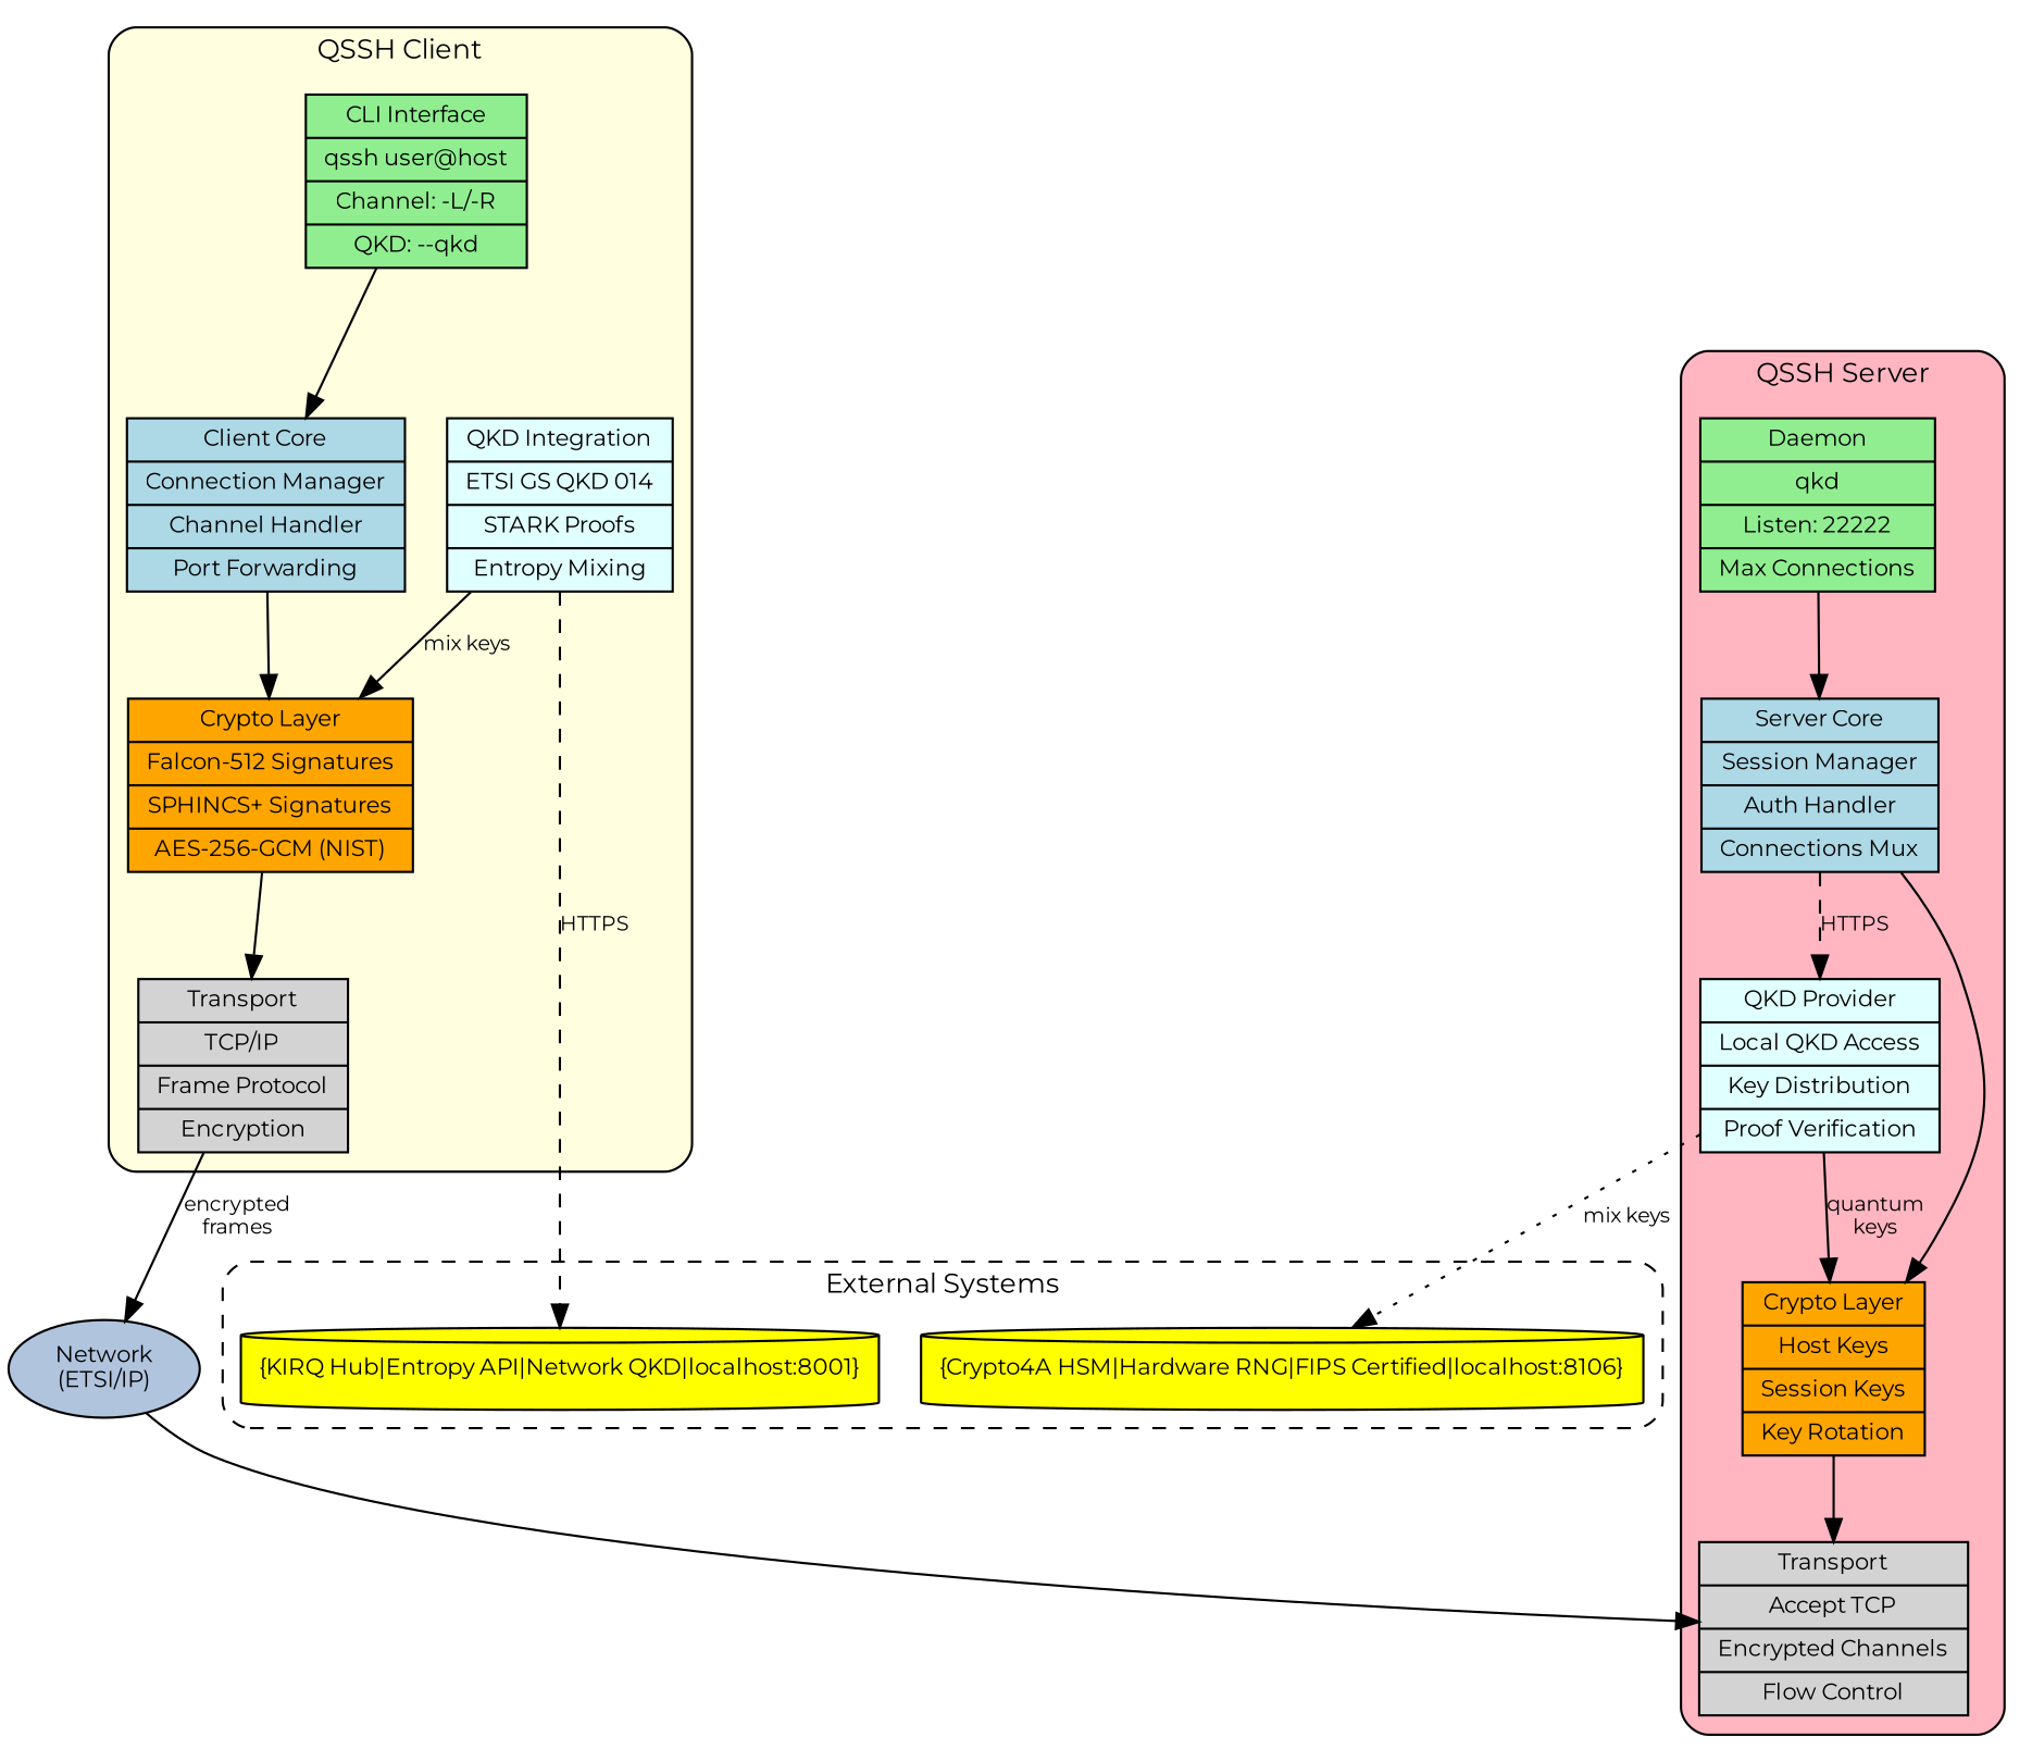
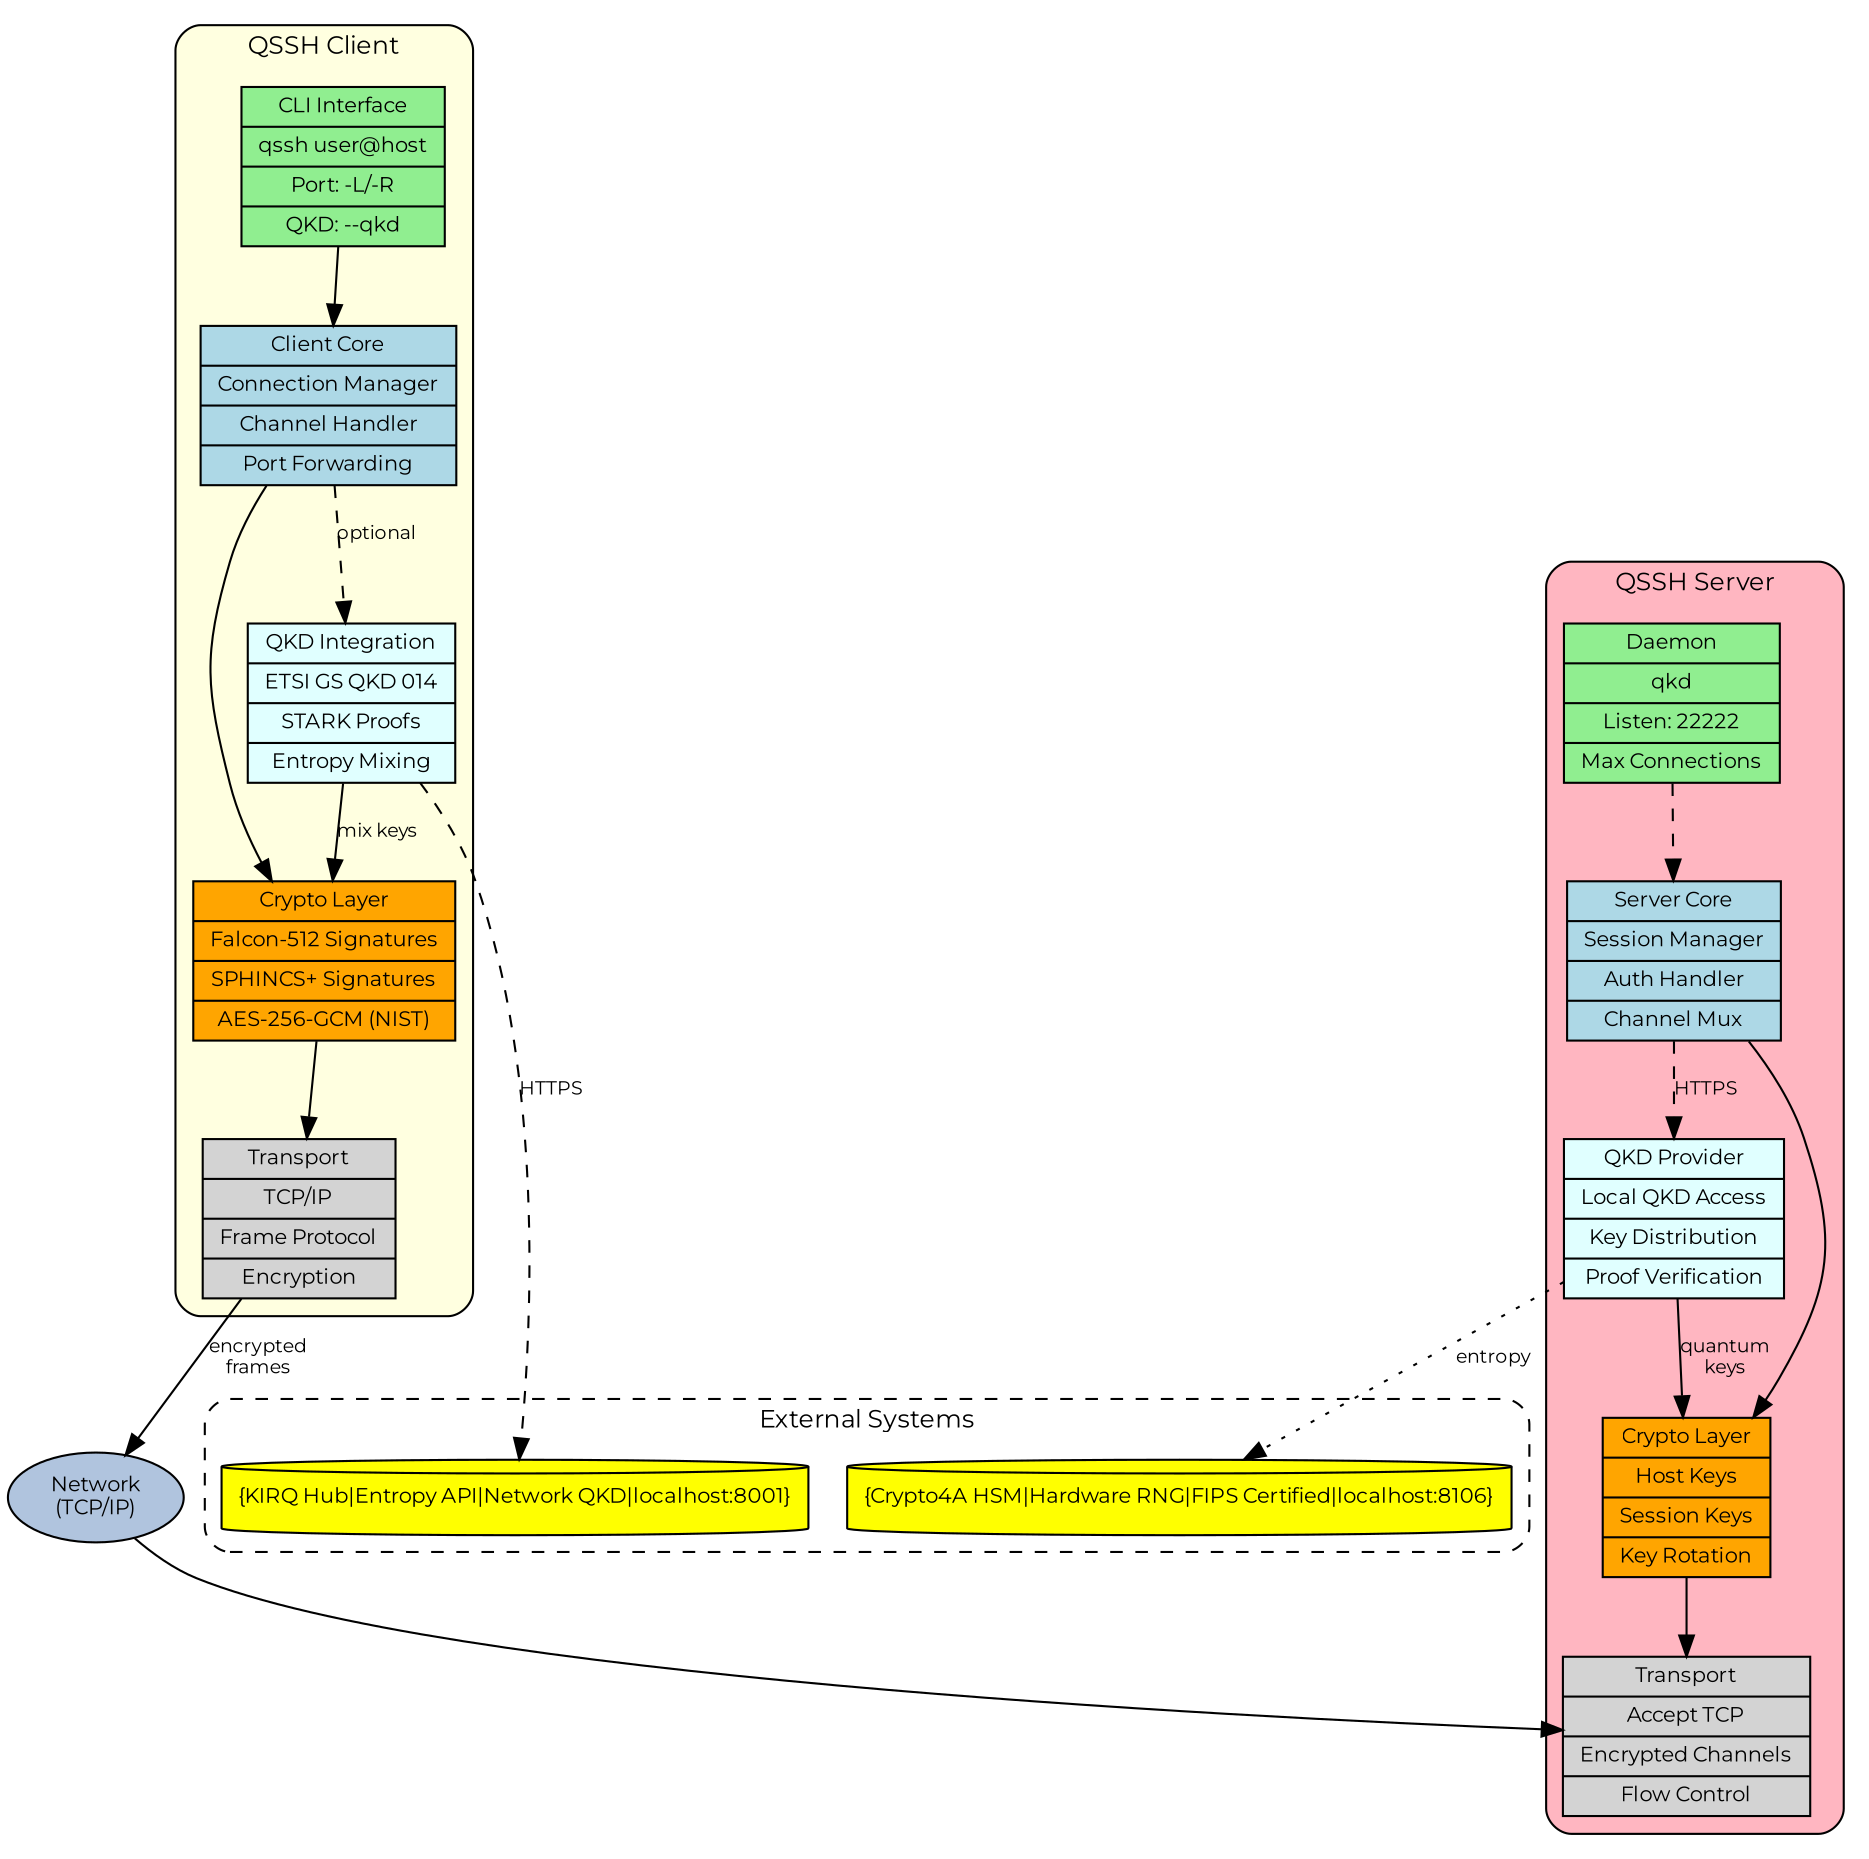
  digraph {
    bgcolor=white
    compound=true
    fontname=Montserrat
    fontsize=12
    rankdir=TB
    node [fillcolor=lightgreen fontname=Montserrat fontsize=10 shape=record style=filled]
    edge [fontname=Montserrat fontsize=9]
-   n1 [label="{CLI Interface|qssh user@host|Channel: -L/-R|QKD: --qkd}"]
+   n1 [label="{CLI Interface|qssh user@host|Port: -L/-R|QKD: --qkd}"]
    n2 [fillcolor=lightblue label="{Client Core|Connection Manager|Channel Handler|Port Forwarding}"]
    n3 [fillcolor=orange label="{Crypto Layer|Falcon-512 Signatures|SPHINCS+ Signatures|AES-256-GCM (NIST)}"]
    n4 [fillcolor=lightcyan label="{QKD Integration|ETSI GS QKD 014|STARK Proofs|Entropy Mixing}"]
    n5 [fillcolor=lightgray label="{Transport|TCP/IP|Frame Protocol|Encryption}"]
    n6 [label="{Daemon|qkd|Listen: 22222|Max Connections}"]
-   n7 [fillcolor=lightblue label="{Server Core|Session Manager|Auth Handler|Connections Mux}"]
+   n7 [fillcolor=lightblue label="{Server Core|Session Manager|Auth Handler|Channel Mux}"]
    n8 [fillcolor=orange label="{Crypto Layer|Host Keys|Session Keys|Key Rotation}"]
    n9 [fillcolor=lightcyan label="{QKD Provider|Local QKD Access|Key Distribution|Proof Verification}"]
    n10 [fillcolor=lightgray label="{Transport|Accept TCP|Encrypted Channels|Flow Control}"]
    n11 [fillcolor=yellow label="{KIRQ Hub|Entropy API|Network QKD|localhost:8001}" shape=cylinder]
    n12 [fillcolor=yellow label="{Crypto4A HSM|Hardware RNG|FIPS Certified|localhost:8106}" shape=cylinder]
-   n13 [fillcolor=lightsteelblue label="Network\n(ETSI/IP)" shape=ellipse]
+   n13 [fillcolor=lightsteelblue label="Network\n(TCP/IP)" shape=ellipse]
    subgraph cluster_1 {
      fillcolor=lightyellow
      label="QSSH Client"
      style="rounded,filled"
      n1
      n2
      n3
      n4
      n5
    }
    subgraph cluster_2 {
      fillcolor=lightpink
      label="QSSH Server"
      style="rounded,filled"
      n6
      n7
      n8
      n9
      n10
    }
    subgraph cluster_3 {
      label="External Systems"
      style="rounded,dashed"
      n11
      n12
    }
    n1 -> n2
    n1 -> n6 [label="                              Data Flow                              " style=invis]
    n2 -> n3
+   n2 -> n4 [label=optional style=dashed]
    n3 -> n5
    n4 -> n3 [label="mix keys"]
    n4 -> n11 [label=HTTPS style=dashed]
    n5 -> n13 [label="encrypted\nframes"]
-   n6 -> n7
+   n6 -> n7 [style=dashed]
    n7 -> n8
    n7 -> n9 [label=HTTPS style=dashed]
    n8 -> n10
    n9 -> n8 [label="quantum\nkeys"]
-   n9 -> n12 [label="mix keys" style=dotted]
+   n9 -> n12 [label=entropy style=dotted]
    n13 -> n10
  }
